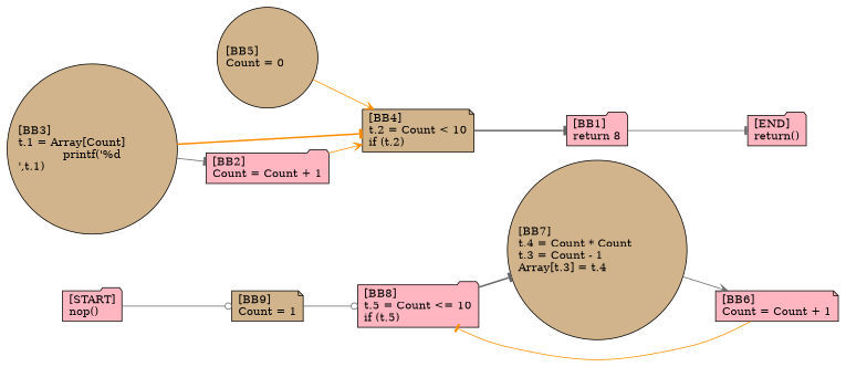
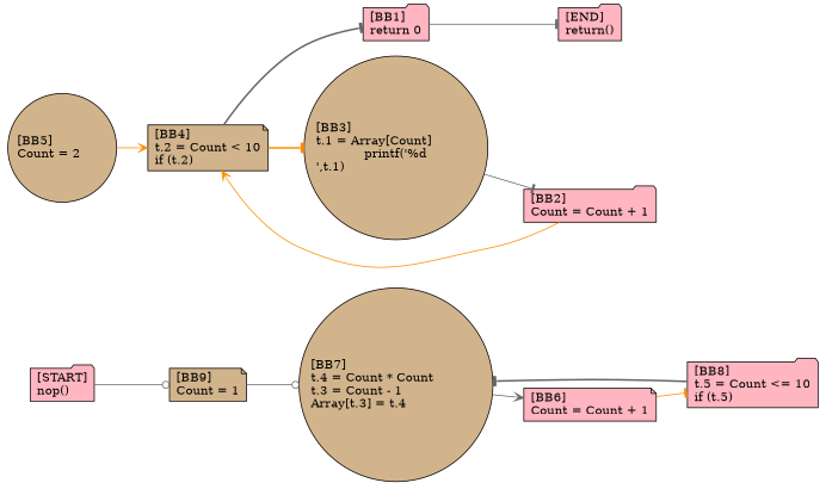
  digraph {
    rankdir=LR
    node [fillcolor=lightpink shape=folder style=filled]
    edge [arrowhead=tee color=gray40]
    n1 [fillcolor=tan label="[BB9]\lCount = 1\l" shape=note]
    n2 [label="[BB8]\lt.5 = Count <= 10\lif (t.5)\l"]
    n3 [fillcolor=tan label="[BB7]\lt.4 = Count * Count\lt.3 = Count - 1\lArray[t.3] = t.4\l" shape=circle]
    n4 [label="[BB6]\lCount = Count + 1\l" shape=note]
-   n5 [fillcolor=tan label="[BB5]\lCount = 0\l" shape=circle]
+   n5 [fillcolor=tan label="[BB5]\lCount = 2\l" shape=circle]
    n6 [fillcolor=tan label="[BB4]\lt.2 = Count < 10\lif (t.2)\l" shape=note]
-   n7 [label="[BB1]\lreturn 8\l"]
+   n7 [label="[BB1]\lreturn 0\l"]
    n8 [label="[END]\lreturn()\l"]
    n9 [label="[START]\lnop()\l"]
    n10 [label="[BB2]\lCount = Count + 1\l"]
    n11 [fillcolor=tan label="[BB3]\lt.1 = Array[Count]\lprintf('%d\n',t.1)\l" shape=circle]
-   n1 -> n2 [arrowhead=odot]
+   n1 -> n3 [arrowhead=odot]
    n2 -> n3 [penwidth=2]
    n3 -> n4 [arrowhead=vee]
    n4 -> n2 [color=darkorange]
    n5 -> n6 [arrowhead=vee color=darkorange]
    n6 -> n7 [penwidth=2]
-   n11 -> n6 [color=darkorange penwidth=2]
+   n6 -> n11 [color=darkorange penwidth=2]
    n7 -> n8
    n9 -> n1 [arrowhead=odot]
    n10 -> n6 [arrowhead=vee color=darkorange]
    n11 -> n10
  }
